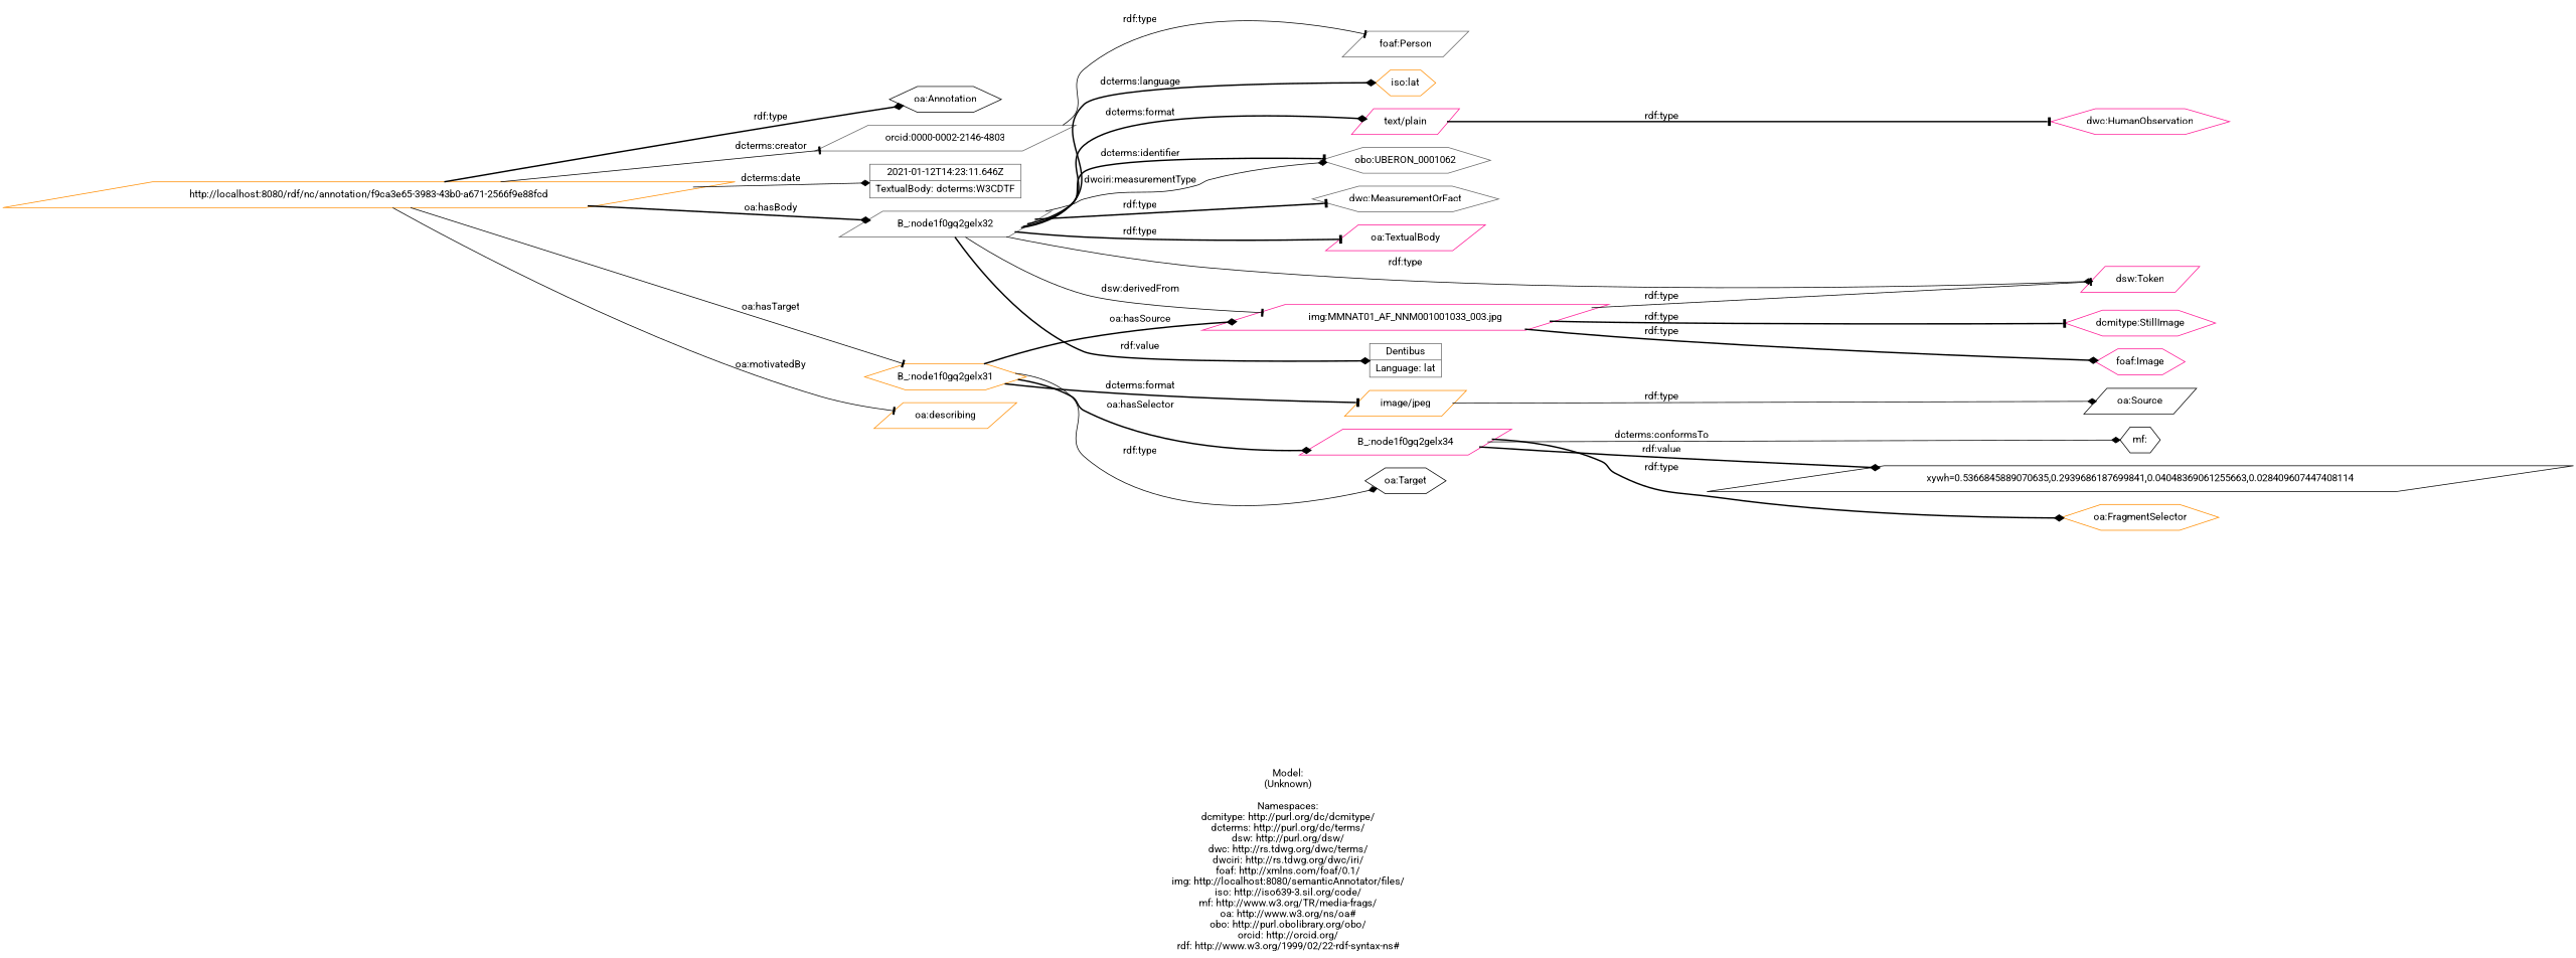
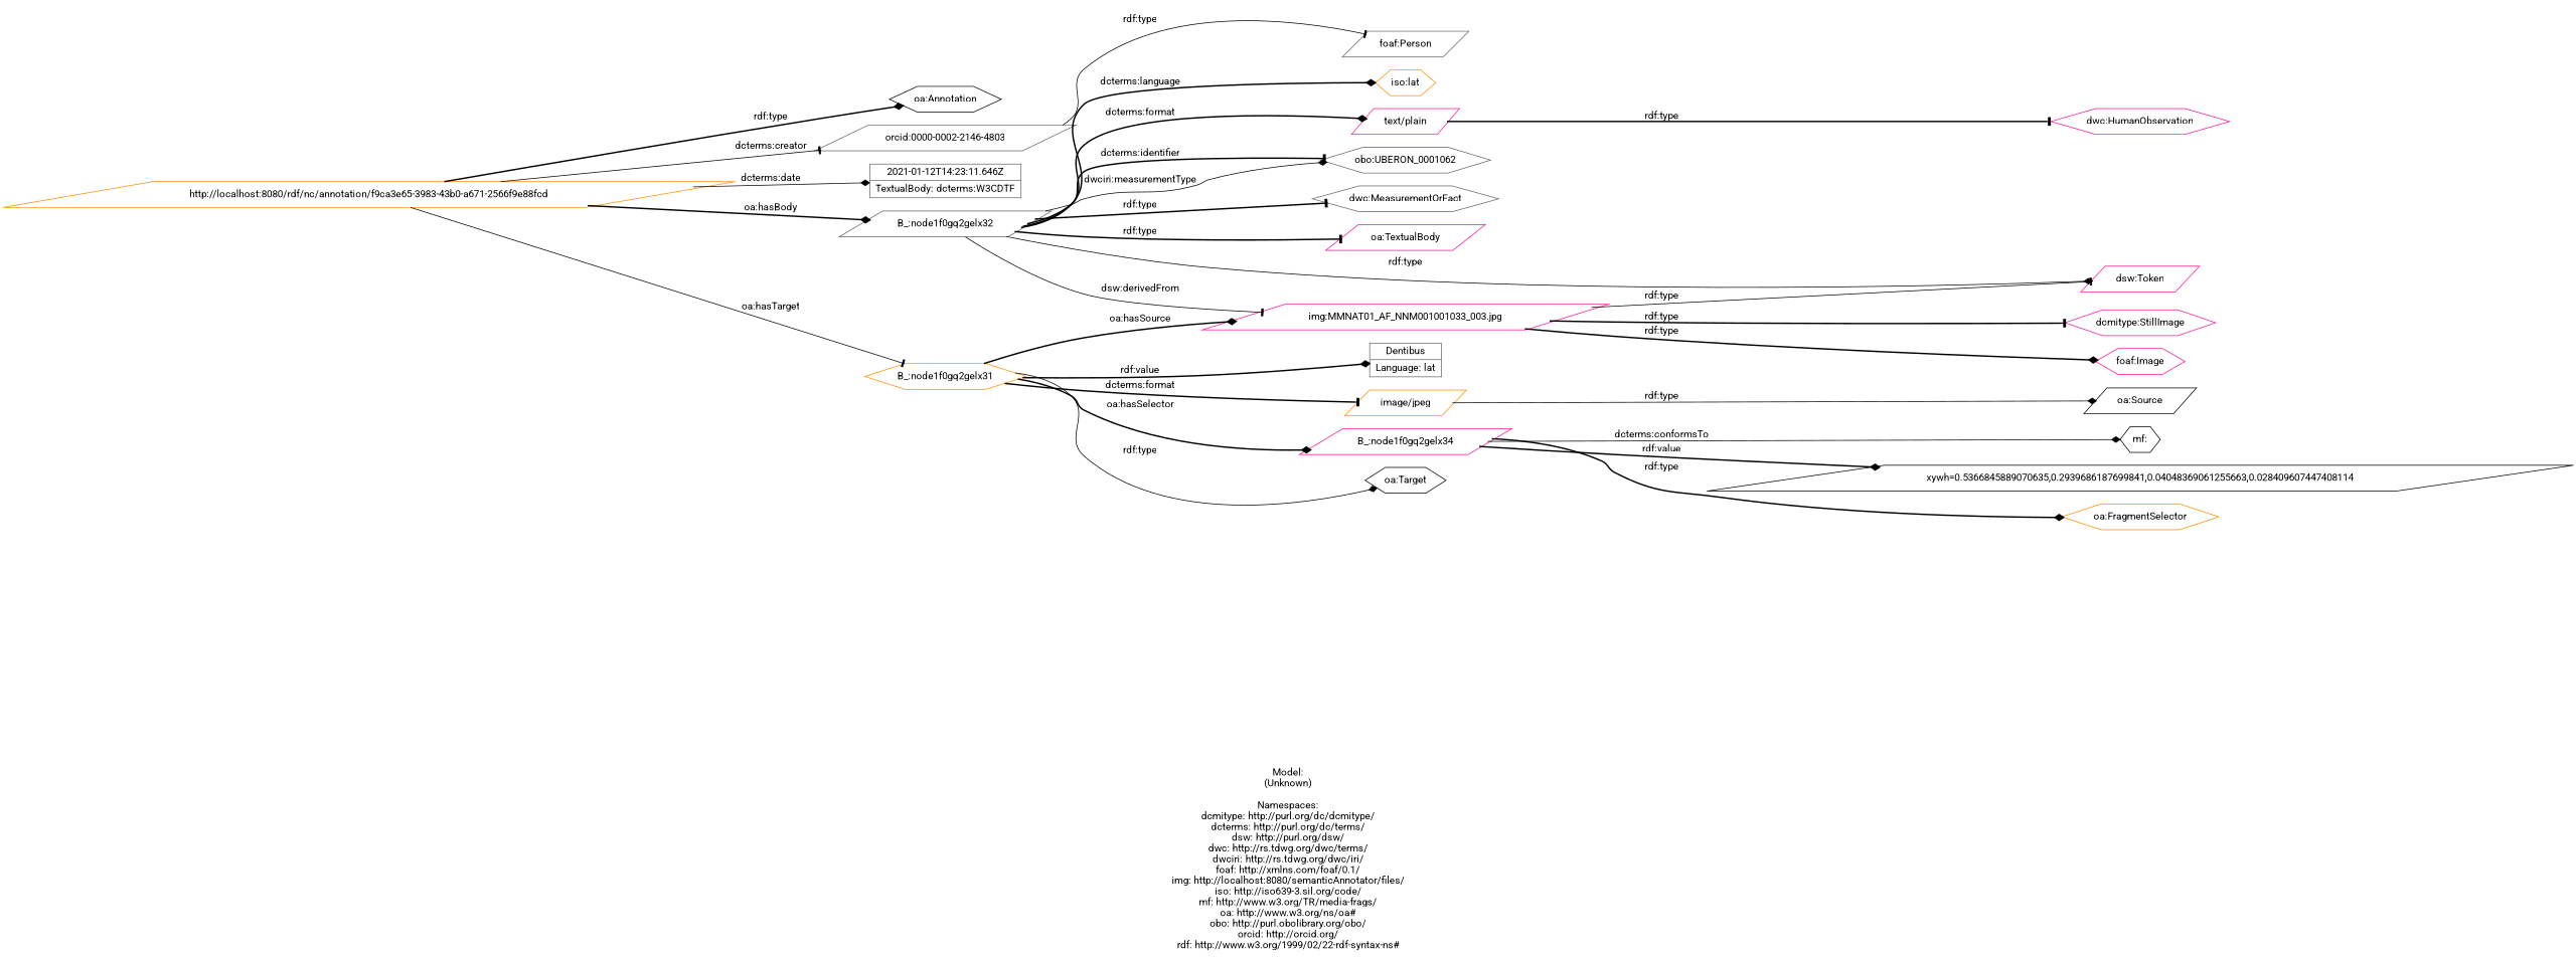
  digraph {
    fontname=Roboto
    label="\n\nModel:\n(Unknown)\n\nNamespaces:\ndcmitype: http://purl.org/dc/dcmitype/\ndcterms: http://purl.org/dc/terms/\ndsw: http://purl.org/dsw/\ndwc: http://rs.tdwg.org/dwc/terms/\ndwciri: http://rs.tdwg.org/dwc/iri/\nfoaf: http://xmlns.com/foaf/0.1/\nimg: http://localhost:8080/semanticAnnotator/files/\niso: http://iso639-3.sil.org/code/\nmf: http://www.w3.org/TR/media-frags/\noa: http://www.w3.org/ns/oa#\nobo: http://purl.obolibrary.org/obo/\norcid: http://orcid.org/\nrdf: http://www.w3.org/1999/02/22-rdf-syntax-ns#\n"
    rankdir=LR
    node [color=deeppink fontname=Roboto shape=parallelogram]
    edge [arrowhead=diamond fontname=Roboto style=bold]
    n1 [color=darkorange label="http://localhost:8080/rdf/nc/annotation/f9ca3e65-3983-43b0-a671-2566f9e88fcd"]
    n2 [color=black label="oa:Annotation" shape=hexagon]
    n3 [color=gray40 label="orcid:0000-0002-2146-4803"]
    n4 [color=gray40 label="2021-01-12T14:23:11.646Z|TextualBody: dcterms:W3CDTF" shape=record]
    "B_:node1f0gq2gelx32" [color=gray40]
    "B_:node1f0gq2gelx31" [color=darkorange shape=hexagon]
-   n7 [color=darkorange label="oa:describing"]
    n8 [color=gray40 label="foaf:Person"]
    n9 [label="dsw:Token"]
    n10 [color=gray40 label="dwc:MeasurementOrFact" shape=hexagon]
    n11 [label="oa:TextualBody"]
    n12 [label="text/plain"]
    n13 [color=gray40 label="obo:UBERON_0001062" shape=hexagon]
    n14 [color=darkorange label="iso:lat" shape=hexagon]
    n15 [label="img:MMNAT01_AF_NNM001001033_003.jpg"]
    n16 [color=gray40 label="Dentibus|Language: lat" shape=record]
    n17 [color=black label="oa:Target" shape=hexagon]
    n18 [color=darkorange label="image/jpeg"]
    "B_:node1f0gq2gelx34"
    n20 [label="dwc:HumanObservation" shape=hexagon]
    n21 [label="dcmitype:StillImage" shape=hexagon]
    n22 [label="foaf:Image" shape=hexagon]
    n23 [color=black label="oa:Source"]
    n24 [color=darkorange label="oa:FragmentSelector" shape=hexagon]
    n25 [color=black label="mf:" shape=hexagon]
    n26 [color=black label="xywh=0.5366845889070635,0.2939686187699841,0.04048369061255663,0.028409607447408114"]
    n1 -> n2 [label="rdf:type"]
    n1 -> n3 [arrowhead=tee label="dcterms:creator" style=solid]
    n1 -> n4 [label="dcterms:date" style=solid]
    n1 -> "B_:node1f0gq2gelx32" [label="oa:hasBody"]
    n1 -> "B_:node1f0gq2gelx31" [arrowhead=tee label="oa:hasTarget" style=solid]
-   n1 -> n7 [arrowhead=tee label="oa:motivatedBy" style=solid]
    n3 -> n8 [arrowhead=tee label="rdf:type" style=solid]
    "B_:node1f0gq2gelx32" -> n9 [label="rdf:type" style=solid]
    "B_:node1f0gq2gelx32" -> n10 [arrowhead=tee label="rdf:type"]
    "B_:node1f0gq2gelx32" -> n11 [arrowhead=tee label="rdf:type"]
    "B_:node1f0gq2gelx32" -> n12 [label="dcterms:format"]
    "B_:node1f0gq2gelx32" -> n13 [arrowhead=tee label="dcterms:identifier"]
    "B_:node1f0gq2gelx32" -> n13 [label="dwciri:measurementType" style=solid]
    "B_:node1f0gq2gelx32" -> n14 [label="dcterms:language"]
    "B_:node1f0gq2gelx32" -> n15 [arrowhead=tee label="dsw:derivedFrom" style=solid]
-   "B_:node1f0gq2gelx32" -> n16 [label="rdf:value"]
+   "B_:node1f0gq2gelx31" -> n16 [label="rdf:value"]
    "B_:node1f0gq2gelx31" -> n15 [label="oa:hasSource"]
    "B_:node1f0gq2gelx31" -> n17 [label="rdf:type" style=solid]
    "B_:node1f0gq2gelx31" -> n18 [arrowhead=tee label="dcterms:format"]
    "B_:node1f0gq2gelx31" -> "B_:node1f0gq2gelx34" [label="oa:hasSelector"]
    n12 -> n20 [arrowhead=tee label="rdf:type"]
    n15 -> n9 [arrowhead=tee label="rdf:type" style=solid]
    n15 -> n21 [arrowhead=tee label="rdf:type"]
    n15 -> n22 [label="rdf:type"]
    n18 -> n23 [label="rdf:type" style=solid]
    "B_:node1f0gq2gelx34" -> n24 [label="rdf:type"]
    "B_:node1f0gq2gelx34" -> n25 [label="dcterms:conformsTo" style=solid]
    "B_:node1f0gq2gelx34" -> n26 [label="rdf:value"]
  }
